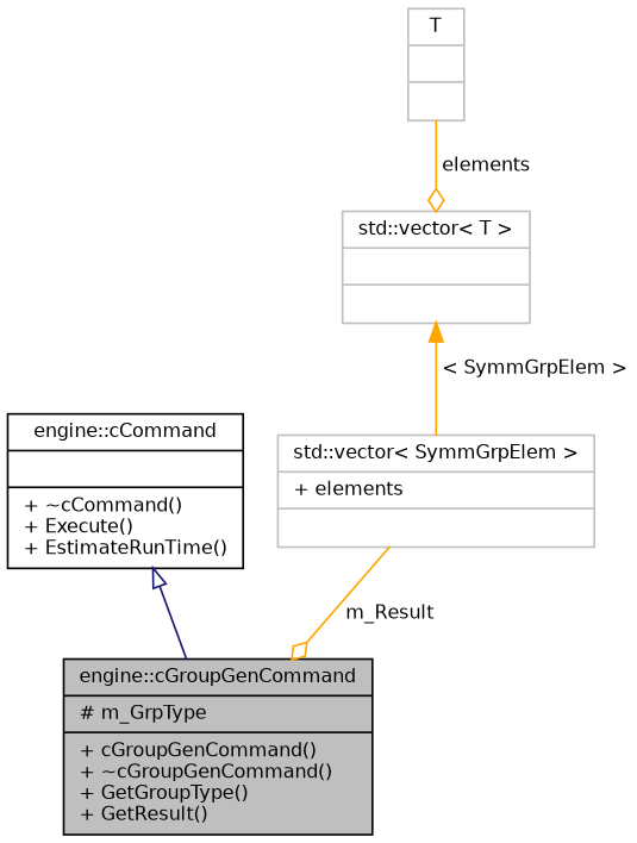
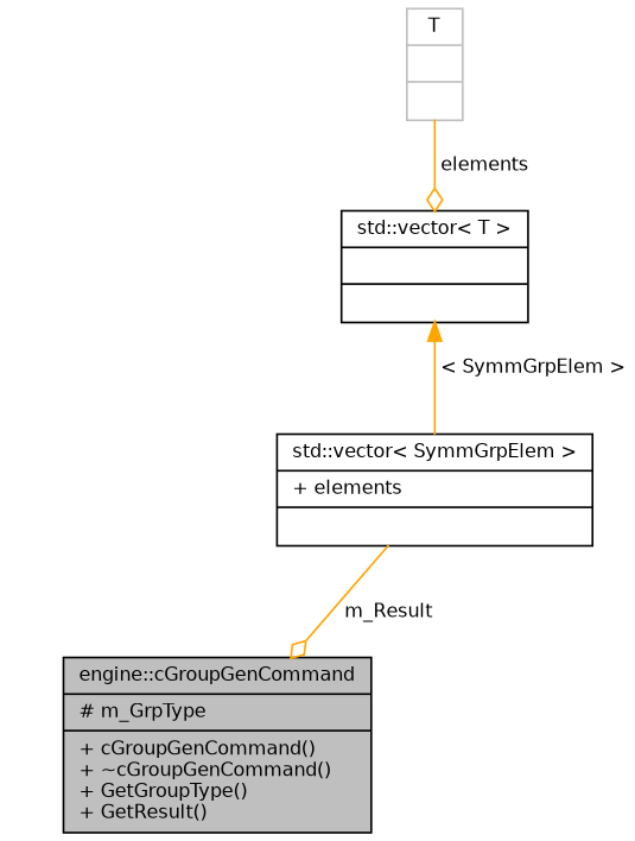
  digraph {
    node [color=grey75 fillcolor=white fontname=Helvetica fontsize=10 shape=record style=filled]
    edge [color=orange fontname=Helvetica fontsize=10 labelfontname=Helvetica labelfontsize=10 style=solid]
    n1 [color=black fillcolor=grey75 fontcolor=black height=0.2 label="{engine::cGroupGenCommand\n|# m_GrpType\l|+ cGroupGenCommand()\l+ ~cGroupGenCommand()\l+ GetGroupType()\l+ GetResult()\l}" width=0.4]
-   n2 [color=black height=0.2 label="{engine::cCommand\n||+ ~cCommand()\l+ Execute()\l+ EstimateRunTime()\l}" width=0.4]
-   n3 [height=0.2 label="{std::vector\< T \>\n||}" width=0.4]
-   n4 [height=0.2 label="{std::vector\< SymmGrpElem \>\n|+ elements\l|}" width=0.4]
+   n3 [color=black height=0.2 label="{std::vector\< T \>\n||}" width=0.4]
+   n4 [color=black height=0.2 label="{std::vector\< SymmGrpElem \>\n|+ elements\l|}" width=0.4]
    n5 [height=0.2 label="{T\n||}" width=0.4]
-   n2 -> n1 [arrowtail=onormal color=midnightblue dir=back]
    n3 -> n4 [dir=back label=" \< SymmGrpElem \>"]
    n4 -> n1 [arrowhead=odiamond label=" m_Result"]
    n5 -> n3 [arrowhead=odiamond label=" elements"]
  }
